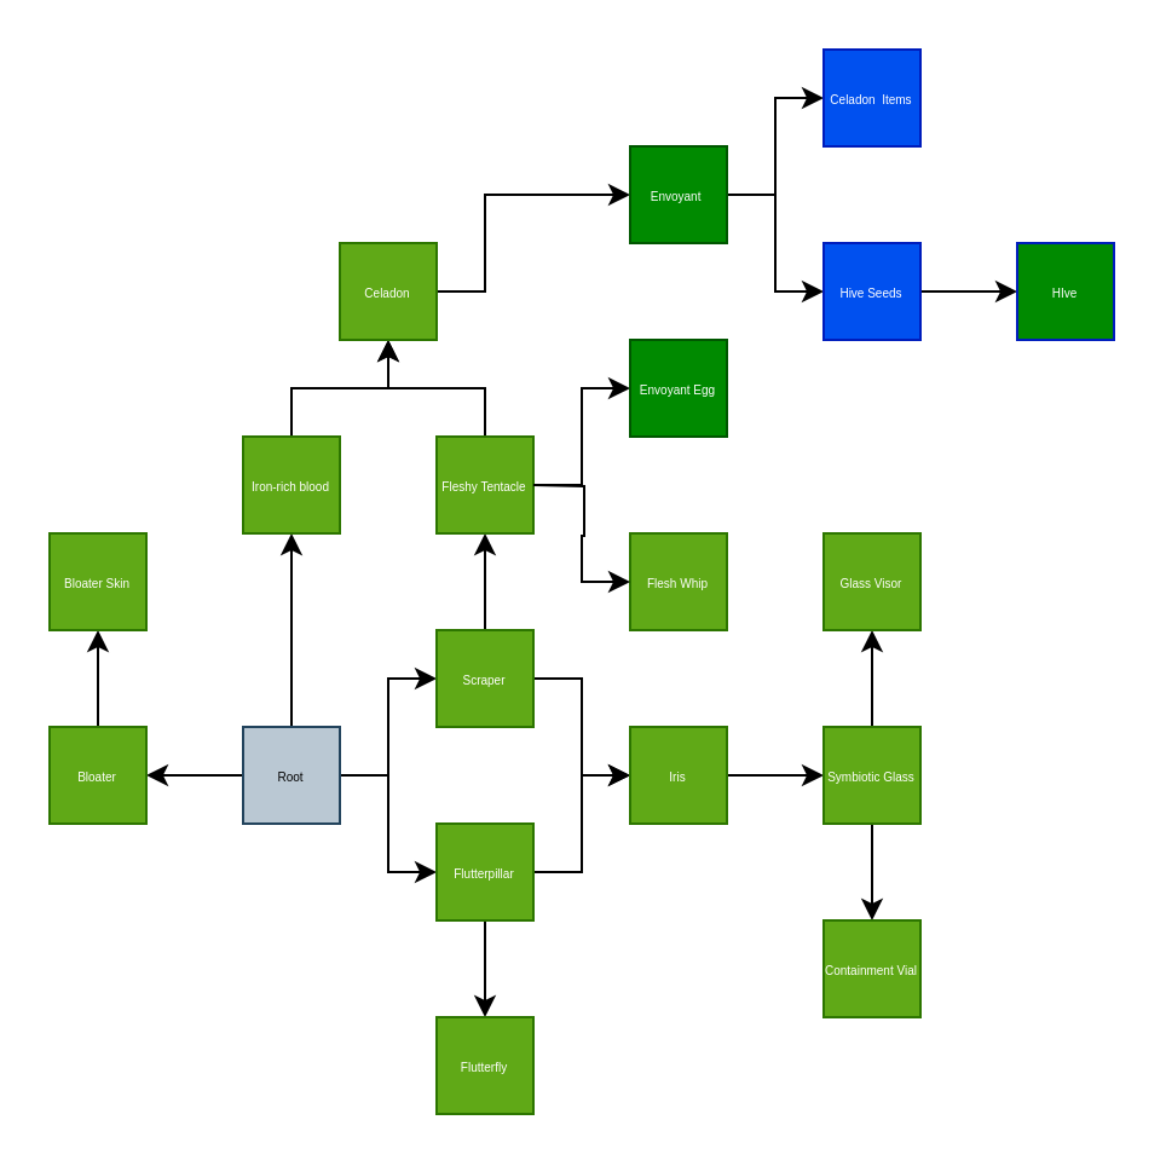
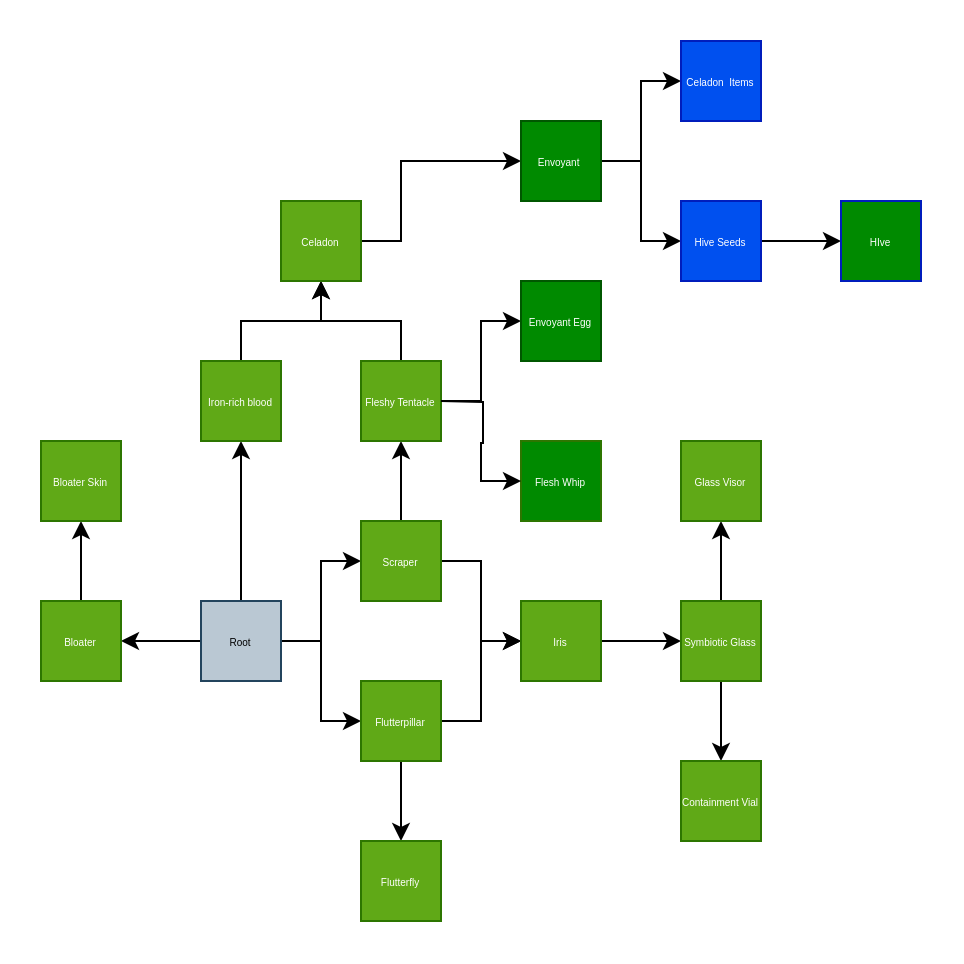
  <mxCell id="0" />
  <mxCell id="1" parent="0" />
  <mxCell id="2" style="edgeStyle=orthogonalEdgeStyle;rounded=0;orthogonalLoop=1;jettySize=auto;html=1;entryX=0;entryY=0.5;entryDx=0;entryDy=0;fontSize=5;" parent="1" source="6" target="9" edge="1"><mxGeometry relative="1" as="geometry" /></mxCell>
  <mxCell id="3" style="edgeStyle=orthogonalEdgeStyle;rounded=0;orthogonalLoop=1;jettySize=auto;html=1;entryX=0;entryY=0.5;entryDx=0;entryDy=0;fontSize=5;" parent="1" source="6" target="12" edge="1"><mxGeometry relative="1" as="geometry" /></mxCell>
  <mxCell id="4" value="" style="edgeStyle=orthogonalEdgeStyle;rounded=0;orthogonalLoop=1;jettySize=auto;html=1;fontSize=5;" parent="1" source="6" target="17" edge="1"><mxGeometry relative="1" as="geometry" /></mxCell>
  <mxCell id="5" value="" style="edgeStyle=none;html=1;" parent="1" source="6" target="38" edge="1"><mxGeometry relative="1" as="geometry" /></mxCell>
  <mxCell id="6" value="Root" style="rounded=0;whiteSpace=wrap;html=1;fontSize=5;fillColor=#bac8d3;strokeColor=#23445d;" parent="1" vertex="1"><mxGeometry x="100" y="300" width="40" height="40" as="geometry" /></mxCell>
  <mxCell id="7" style="edgeStyle=orthogonalEdgeStyle;rounded=0;orthogonalLoop=1;jettySize=auto;html=1;entryX=0;entryY=0.5;entryDx=0;entryDy=0;fontSize=5;" parent="1" source="9" target="15" edge="1"><mxGeometry relative="1" as="geometry" /></mxCell>
  <mxCell id="8" value="" style="edgeStyle=orthogonalEdgeStyle;rounded=0;orthogonalLoop=1;jettySize=auto;html=1;fontSize=5;" parent="1" source="9" target="20" edge="1"><mxGeometry relative="1" as="geometry" /></mxCell>
  <mxCell id="9" value="Scraper" style="rounded=0;whiteSpace=wrap;html=1;fontSize=5;fillColor=#60a917;fontColor=#ffffff;strokeColor=#2D7600;" parent="1" vertex="1"><mxGeometry x="180" y="260" width="40" height="40" as="geometry" /></mxCell>
  <mxCell id="10" style="edgeStyle=orthogonalEdgeStyle;rounded=0;orthogonalLoop=1;jettySize=auto;html=1;entryX=0;entryY=0.5;entryDx=0;entryDy=0;fontSize=5;" parent="1" source="12" target="15" edge="1"><mxGeometry relative="1" as="geometry" /></mxCell>
  <mxCell id="11" value="" style="edgeStyle=orthogonalEdgeStyle;rounded=0;orthogonalLoop=1;jettySize=auto;html=1;fontSize=5;" parent="1" source="12" target="13" edge="1"><mxGeometry relative="1" as="geometry" /></mxCell>
  <mxCell id="12" value="Flutterpillar" style="rounded=0;whiteSpace=wrap;html=1;fontSize=5;fillColor=#60a917;fontColor=#ffffff;strokeColor=#2D7600;" parent="1" vertex="1"><mxGeometry x="180" y="340" width="40" height="40" as="geometry" /></mxCell>
  <mxCell id="13" value="Flutterfly" style="rounded=0;whiteSpace=wrap;html=1;fontSize=5;fillColor=#60a917;fontColor=#ffffff;strokeColor=#2D7600;" parent="1" vertex="1"><mxGeometry x="180" y="420" width="40" height="40" as="geometry" /></mxCell>
  <mxCell id="14" style="edgeStyle=orthogonalEdgeStyle;rounded=0;orthogonalLoop=1;jettySize=auto;html=1;entryX=0;entryY=0.5;entryDx=0;entryDy=0;fontSize=5;" parent="1" source="15" target="23" edge="1"><mxGeometry relative="1" as="geometry" /></mxCell>
  <mxCell id="15" value="Iris" style="rounded=0;whiteSpace=wrap;html=1;fontSize=5;fillColor=#60a917;fontColor=#ffffff;strokeColor=#2D7600;" parent="1" vertex="1"><mxGeometry x="260" y="300" width="40" height="40" as="geometry" /></mxCell>
  <mxCell id="16" style="edgeStyle=orthogonalEdgeStyle;rounded=0;orthogonalLoop=1;jettySize=auto;html=1;entryX=0.5;entryY=1;entryDx=0;entryDy=0;fontSize=5;" parent="1" source="17" target="25" edge="1"><mxGeometry relative="1" as="geometry" /></mxCell>
  <mxCell id="17" value="Iron-rich blood" style="rounded=0;whiteSpace=wrap;html=1;fontSize=5;fillColor=#60a917;fontColor=#ffffff;strokeColor=#2D7600;" parent="1" vertex="1"><mxGeometry x="100" y="180" width="40" height="40" as="geometry" /></mxCell>
  <mxCell id="18" style="edgeStyle=orthogonalEdgeStyle;rounded=0;orthogonalLoop=1;jettySize=auto;html=1;entryX=0.5;entryY=1;entryDx=0;entryDy=0;fontSize=5;" parent="1" source="20" target="25" edge="1"><mxGeometry relative="1" as="geometry" /></mxCell>
  <mxCell id="19" value="" style="edgeStyle=orthogonalEdgeStyle;rounded=0;orthogonalLoop=1;jettySize=auto;html=1;fontSize=5;" parent="1" source="20" target="26" edge="1"><mxGeometry relative="1" as="geometry" /></mxCell>
  <mxCell id="20" value="Fleshy Tentacle" style="rounded=0;whiteSpace=wrap;html=1;fontSize=5;fillColor=#60a917;fontColor=#ffffff;strokeColor=#2D7600;" parent="1" vertex="1"><mxGeometry x="180" y="180" width="40" height="40" as="geometry" /></mxCell>
  <mxCell id="21" value="" style="edgeStyle=orthogonalEdgeStyle;rounded=0;orthogonalLoop=1;jettySize=auto;html=1;fontSize=5;" parent="1" source="23" target="30" edge="1"><mxGeometry relative="1" as="geometry" /></mxCell>
  <mxCell id="22" value="" style="edgeStyle=orthogonalEdgeStyle;rounded=0;orthogonalLoop=1;jettySize=auto;html=1;fontSize=5;" parent="1" source="23" target="31" edge="1"><mxGeometry relative="1" as="geometry" /></mxCell>
  <mxCell id="23" value="Symbiotic Glass" style="rounded=0;whiteSpace=wrap;html=1;fontSize=5;fillColor=#60a917;fontColor=#ffffff;strokeColor=#2D7600;" parent="1" vertex="1"><mxGeometry x="340" y="300" width="40" height="40" as="geometry" /></mxCell>
  <mxCell id="24" style="edgeStyle=orthogonalEdgeStyle;rounded=0;orthogonalLoop=1;jettySize=auto;html=1;entryX=0;entryY=0.5;entryDx=0;entryDy=0;fontSize=5;" parent="1" source="25" target="29" edge="1"><mxGeometry relative="1" as="geometry"><Array as="points"><mxPoint x="200" y="120" /><mxPoint x="200" y="80" /></Array></mxGeometry></mxCell>
  <mxCell id="25" value="Celadon" style="rounded=0;whiteSpace=wrap;html=1;fontSize=5;fillColor=#60a917;fontColor=#ffffff;strokeColor=#2D7600;" parent="1" vertex="1"><mxGeometry x="140" width="40" height="40" as="geometry" y="100" /></mxCell>
  <mxCell id="26" value="Envoyant Egg" style="rounded=0;whiteSpace=wrap;html=1;fontSize=5;fillColor=#008a00;fontColor=#ffffff;strokeColor=#005700;" parent="1" vertex="1"><mxGeometry x="260" y="140" width="40" height="40" as="geometry" /></mxCell>
  <mxCell id="27" value="" style="edgeStyle=orthogonalEdgeStyle;rounded=0;orthogonalLoop=1;jettySize=auto;html=1;fontSize=5;" parent="1" source="29" target="33" edge="1"><mxGeometry relative="1" as="geometry" /></mxCell>
  <mxCell id="28" style="edgeStyle=orthogonalEdgeStyle;rounded=0;orthogonalLoop=1;jettySize=auto;html=1;entryX=0;entryY=0.5;entryDx=0;entryDy=0;fontSize=5;" parent="1" source="29" target="34" edge="1"><mxGeometry relative="1" as="geometry" /></mxCell>
  <mxCell id="29" value="Envoyant&amp;nbsp;" style="rounded=0;whiteSpace=wrap;html=1;fontSize=5;fillColor=#008a00;fontColor=#ffffff;strokeColor=#005700;" parent="1" vertex="1"><mxGeometry x="260" y="60" width="40" height="40" as="geometry" /></mxCell>
  <mxCell id="30" value="Containment Vial" style="rounded=0;whiteSpace=wrap;html=1;fontSize=5;fillColor=#60a917;fontColor=#ffffff;strokeColor=#2D7600;" parent="1" vertex="1"><mxGeometry x="340" y="380" width="40" height="40" as="geometry" /></mxCell>
  <mxCell id="31" value="Glass Visor" style="rounded=0;whiteSpace=wrap;html=1;fontSize=5;fillColor=#60a917;fontColor=#ffffff;strokeColor=#2D7600;" parent="1" vertex="1"><mxGeometry x="340" y="220" width="40" height="40" as="geometry" /></mxCell>
  <mxCell id="32" value="" style="edgeStyle=none;html=1;" parent="1" source="33" target="40" edge="1"><mxGeometry relative="1" as="geometry" /></mxCell>
  <mxCell id="33" value="Hive Seeds" style="rounded=0;whiteSpace=wrap;html=1;fontSize=5;fillColor=#0050ef;fontColor=#ffffff;strokeColor=#001DBC;" parent="1" vertex="1"><mxGeometry x="340" width="40" height="40" as="geometry" y="100" /></mxCell>
  <mxCell id="34" value="Celadon&amp;nbsp; Items" style="rounded=0;whiteSpace=wrap;html=1;fontSize=5;fillColor=#0050ef;fontColor=#ffffff;strokeColor=#001DBC;" parent="1" vertex="1"><mxGeometry x="340" y="20" width="40" height="40" as="geometry" /></mxCell>
- <mxCell id="35" value="Flesh Whip" style="rounded=0;whiteSpace=wrap;html=1;fontSize=5;fillColor=#60a917;fontColor=#ffffff;strokeColor=#2D7600;" parent="1" vertex="1"><mxGeometry x="260" y="220" width="40" height="40" as="geometry" /></mxCell>
+ <mxCell id="35" value="Flesh Whip" style="rounded=0;whiteSpace=wrap;html=1;fontSize=5;fillColor=#008a00;fontColor=#ffffff;strokeColor=#2D7600;" parent="1" vertex="1"><mxGeometry x="260" y="220" width="40" height="40" as="geometry" /></mxCell>
  <mxCell id="36" value="" style="edgeStyle=orthogonalEdgeStyle;rounded=0;orthogonalLoop=1;jettySize=auto;html=1;fontSize=5;entryX=0;entryY=0.5;entryDx=0;entryDy=0;" parent="1" target="35" edge="1"><mxGeometry relative="1" as="geometry"><mxPoint x="220" y="200" as="sourcePoint" /><mxPoint x="270" y="170.034" as="targetPoint" /></mxGeometry></mxCell>
  <mxCell id="37" value="" style="edgeStyle=none;html=1;" parent="1" source="38" target="39" edge="1"><mxGeometry relative="1" as="geometry" /></mxCell>
  <mxCell id="38" value="Bloater" style="rounded=0;whiteSpace=wrap;html=1;fontSize=5;fillColor=#60a917;fontColor=#ffffff;strokeColor=#2D7600;" parent="1" vertex="1"><mxGeometry x="20" y="300" width="40" height="40" as="geometry" /></mxCell>
  <mxCell id="39" value="Bloater Skin" style="rounded=0;whiteSpace=wrap;html=1;fontSize=5;fillColor=#60a917;fontColor=#ffffff;strokeColor=#2D7600;" parent="1" vertex="1"><mxGeometry x="20" y="220" width="40" height="40" as="geometry" /></mxCell>
  <mxCell id="40" value="HIve" style="rounded=0;whiteSpace=wrap;html=1;fontSize=5;fillColor=#008a00;fontColor=#ffffff;strokeColor=#001DBC;" parent="1" vertex="1"><mxGeometry x="420" width="40" height="40" as="geometry" y="100" /></mxCell>
